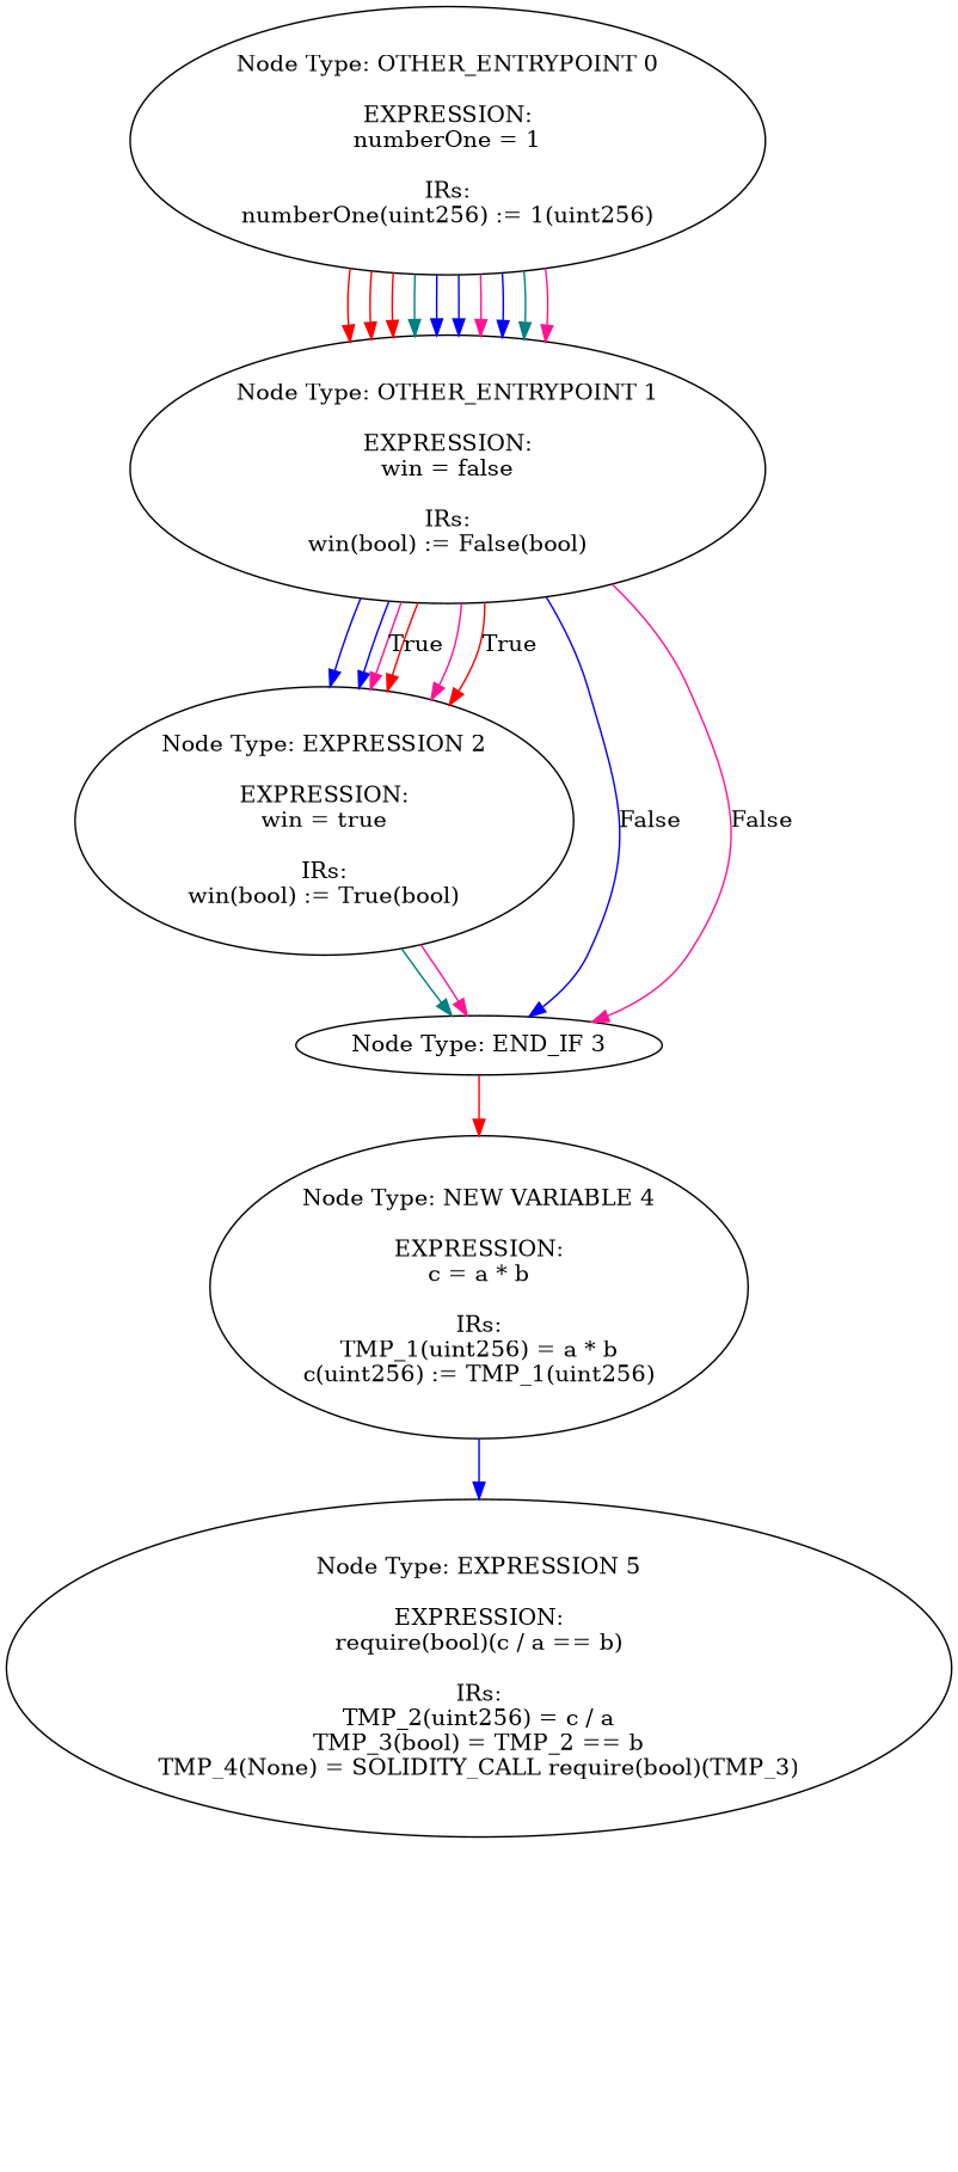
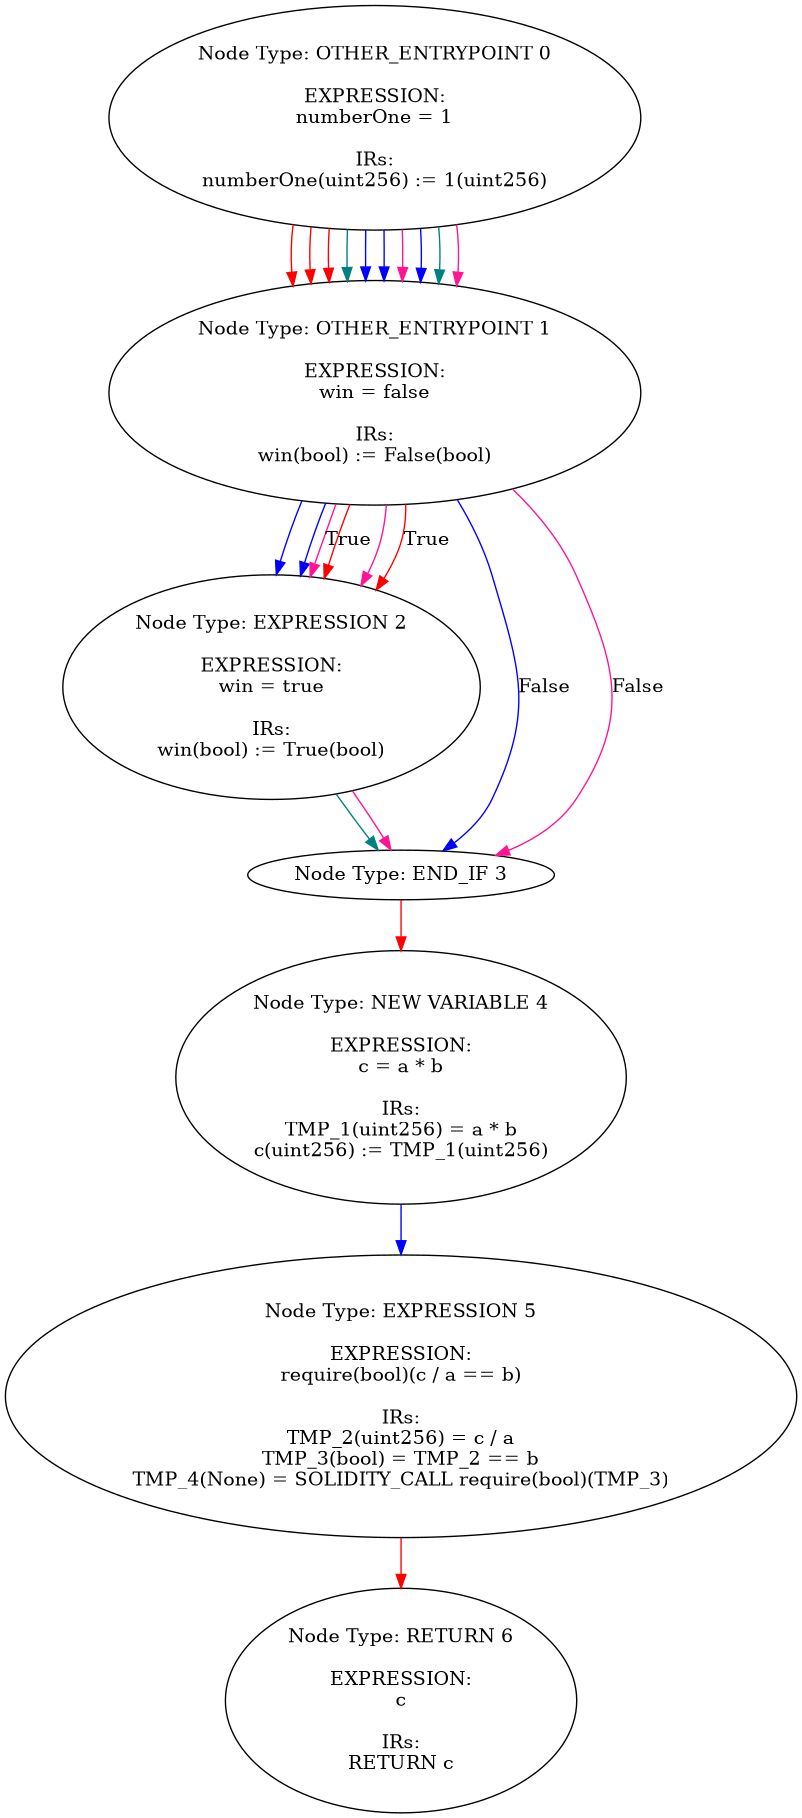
  digraph {
    edge [color=red]
    n1 [label="Node Type: OTHER_ENTRYPOINT 0\n\nEXPRESSION:\nnumberOne = 1\n\nIRs:\nnumberOne(uint256) := 1(uint256)"]
    n2 [label="Node Type: OTHER_ENTRYPOINT 1\n\nEXPRESSION:\nwin = false\n\nIRs:\nwin(bool) := False(bool)"]
    n3 [label="Node Type: EXPRESSION 2\n\nEXPRESSION:\nwin = true\n\nIRs:\nwin(bool) := True(bool)"]
    n4 [label="Node Type: END_IF 3\n"]
    n5 [label="Node Type: NEW VARIABLE 4\n\nEXPRESSION:\nc = a * b\n\nIRs:\nTMP_1(uint256) = a * b\nc(uint256) := TMP_1(uint256)"]
    n6 [label="Node Type: EXPRESSION 5\n\nEXPRESSION:\nrequire(bool)(c / a == b)\n\nIRs:\nTMP_2(uint256) = c / a\nTMP_3(bool) = TMP_2 == b\nTMP_4(None) = SOLIDITY_CALL require(bool)(TMP_3)"]
+   n7 [label="Node Type: RETURN 6\n\nEXPRESSION:\nc\n\nIRs:\nRETURN c"]
    n1 -> n2
    n1 -> n2
    n1 -> n2
    n1 -> n2 [color=teal]
    n1 -> n2 [color=blue]
    n1 -> n2 [color=blue]
    n1 -> n2 [color=deeppink]
    n1 -> n2 [color=blue]
    n1 -> n2 [color=teal]
    n1 -> n2 [color=deeppink]
    n2 -> n3 [color=blue]
    n2 -> n3 [color=blue]
    n2 -> n3
    n2 -> n3 [label=True color=deeppink]
    n2 -> n3 [color=deeppink]
    n2 -> n3 [label=True]
    n2 -> n4 [label=False color=blue]
    n2 -> n4 [label=False color=deeppink]
    n3 -> n4 [color=teal]
    n3 -> n4 [color=deeppink]
    n4 -> n5
    n5 -> n6 [color=blue]
+   n6 -> n7
  }
